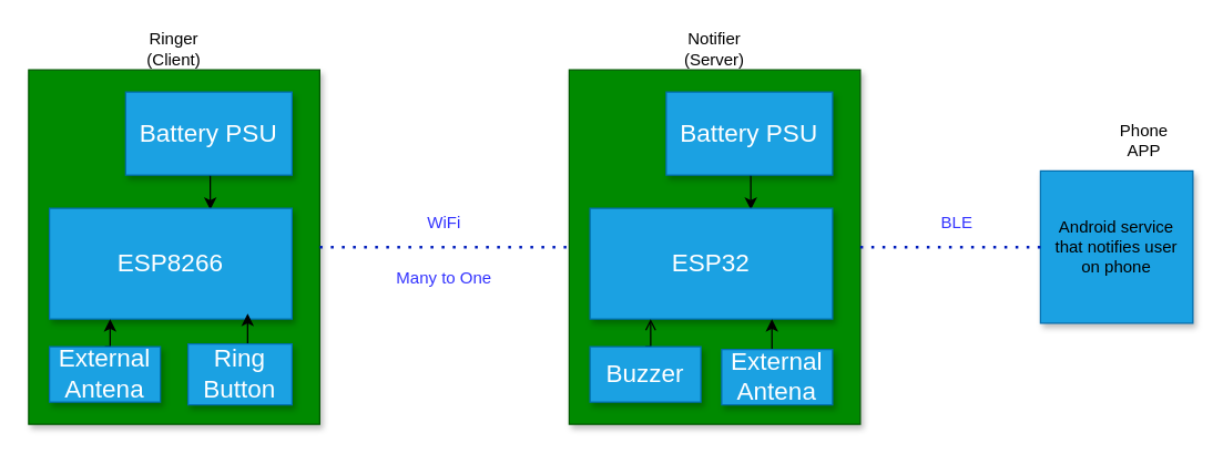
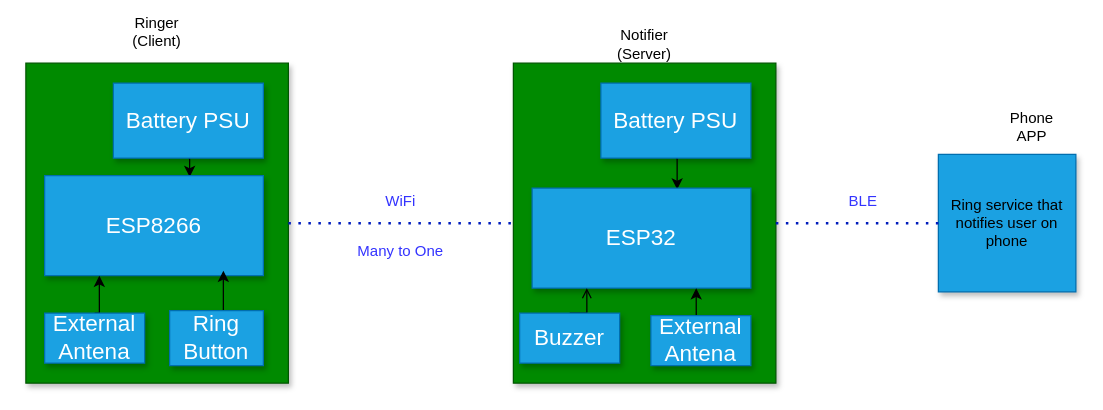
  <mxCell id="0" style=";html=1;" />
  <mxCell id="1" style=";html=1;" parent="0" />
  <mxCell id="2" value="" style="whiteSpace=wrap;html=1;shadow=1;fontSize=18;fillColor=#008a00;strokeColor=#005700;fontColor=#ffffff;" parent="1" vertex="1"><mxGeometry x="20" y="50" width="210" height="256" as="geometry" /></mxCell>
  <mxCell id="3" style="edgeStyle=orthogonalEdgeStyle;rounded=0;orthogonalLoop=1;jettySize=auto;html=1;exitX=0.5;exitY=1;exitDx=0;exitDy=0;entryX=0.663;entryY=0.013;entryDx=0;entryDy=0;entryPerimeter=0;" parent="1" source="4" target="6" edge="1"><mxGeometry relative="1" as="geometry" /></mxCell>
  <mxCell id="4" value="Battery PSU" style="whiteSpace=wrap;html=1;shadow=1;fontSize=18;fillColor=#1ba1e2;strokeColor=#006EAF;fontColor=#ffffff;" parent="1" vertex="1"><mxGeometry x="90" y="66" width="120" height="60" as="geometry" /></mxCell>
- <mxCell id="5" value="Ringer (Client)" style="text;html=1;strokeColor=none;fillColor=none;align=center;verticalAlign=middle;whiteSpace=wrap;rounded=0;" parent="1" vertex="1"><mxGeometry x="95" y="20" width="60" height="30" as="geometry" /></mxCell>
- <mxCell id="6" value="ESP8266" style="whiteSpace=wrap;html=1;shadow=1;fontSize=18;fillColor=#1ba1e2;strokeColor=#006EAF;fontColor=#ffffff;" parent="1" vertex="1"><mxGeometry x="35" y="150" width="175" height="80" as="geometry" /></mxCell>
+ <mxCell id="5" value="Ringer (Client)" style="text;html=1;strokeColor=none;fillColor=none;align=center;verticalAlign=middle;whiteSpace=wrap;rounded=0;" parent="1" vertex="1"><mxGeometry x="95" y="10" width="60" height="30" as="geometry" /></mxCell>
+ <mxCell id="6" value="ESP8266" style="whiteSpace=wrap;html=1;shadow=1;fontSize=18;fillColor=#1ba1e2;strokeColor=#006EAF;fontColor=#ffffff;" parent="1" vertex="1"><mxGeometry x="35" y="140" width="175" height="80" as="geometry" /></mxCell>
  <mxCell id="7" style="edgeStyle=orthogonalEdgeStyle;rounded=0;orthogonalLoop=1;jettySize=auto;html=1;exitX=0.5;exitY=0;exitDx=0;exitDy=0;entryX=0.25;entryY=1;entryDx=0;entryDy=0;" parent="1" source="8" target="6" edge="1"><mxGeometry relative="1" as="geometry" /></mxCell>
  <mxCell id="8" value="External Antena" style="whiteSpace=wrap;html=1;shadow=1;fontSize=18;fillColor=#1ba1e2;strokeColor=#006EAF;fontColor=#ffffff;" parent="1" vertex="1"><mxGeometry x="35" y="250" width="80" height="40" as="geometry" /></mxCell>
  <mxCell id="9" style="edgeStyle=orthogonalEdgeStyle;rounded=0;orthogonalLoop=1;jettySize=auto;html=1;exitX=0.5;exitY=0;exitDx=0;exitDy=0;entryX=0.817;entryY=0.95;entryDx=0;entryDy=0;entryPerimeter=0;" parent="1" source="10" target="6" edge="1"><mxGeometry relative="1" as="geometry" /></mxCell>
  <mxCell id="10" value="Ring Button" style="whiteSpace=wrap;html=1;shadow=1;fontSize=18;fillColor=#1ba1e2;strokeColor=#006EAF;fontColor=#ffffff;" parent="1" vertex="1"><mxGeometry x="135" y="248" width="75" height="44" as="geometry" /></mxCell>
  <mxCell id="11" value="" style="whiteSpace=wrap;html=1;shadow=1;fontSize=18;fillColor=#008a00;strokeColor=#005700;fontColor=#ffffff;" parent="1" vertex="1"><mxGeometry x="410" y="50" width="210" height="256" as="geometry" /></mxCell>
  <mxCell id="12" style="edgeStyle=orthogonalEdgeStyle;rounded=0;orthogonalLoop=1;jettySize=auto;html=1;exitX=0.5;exitY=1;exitDx=0;exitDy=0;entryX=0.663;entryY=0.013;entryDx=0;entryDy=0;entryPerimeter=0;" parent="1" source="13" target="15" edge="1"><mxGeometry relative="1" as="geometry" /></mxCell>
  <mxCell id="13" value="Battery PSU" style="whiteSpace=wrap;html=1;shadow=1;fontSize=18;fillColor=#1ba1e2;strokeColor=#006EAF;fontColor=#ffffff;" parent="1" vertex="1"><mxGeometry x="480" y="66" width="120" height="60" as="geometry" /></mxCell>
  <mxCell id="14" value="Notifier (Server)" style="text;html=1;strokeColor=none;fillColor=none;align=center;verticalAlign=middle;whiteSpace=wrap;rounded=0;" parent="1" vertex="1"><mxGeometry x="485" y="20" width="60" height="30" as="geometry" /></mxCell>
  <mxCell id="15" value="ESP32" style="whiteSpace=wrap;html=1;shadow=1;fontSize=18;fillColor=#1ba1e2;strokeColor=#006EAF;fontColor=#ffffff;" parent="1" vertex="1"><mxGeometry x="425" y="150" width="175" height="80" as="geometry" /></mxCell>
  <mxCell id="16" style="edgeStyle=orthogonalEdgeStyle;rounded=0;orthogonalLoop=1;jettySize=auto;html=1;exitX=0.5;exitY=0;exitDx=0;exitDy=0;entryX=0.25;entryY=1;entryDx=0;entryDy=0;endArrow=open;" parent="1" source="17" target="15" edge="1"><mxGeometry relative="1" as="geometry" /></mxCell>
- <mxCell id="17" value="Buzzer" style="whiteSpace=wrap;html=1;shadow=1;fontSize=18;fillColor=#1ba1e2;strokeColor=#006EAF;fontColor=#ffffff;" parent="1" vertex="1"><mxGeometry x="425" y="250" width="80" height="40" as="geometry" /></mxCell>
+ <mxCell id="17" value="Buzzer" style="whiteSpace=wrap;html=1;shadow=1;fontSize=18;fillColor=#1ba1e2;strokeColor=#006EAF;fontColor=#ffffff;" parent="1" vertex="1"><mxGeometry x="415" y="250" width="80" height="40" as="geometry" /></mxCell>
  <mxCell id="18" value="WiFi" style="text;html=1;strokeColor=none;fillColor=none;align=center;verticalAlign=middle;whiteSpace=wrap;rounded=0;fontColor=#3333FF;" parent="1" vertex="1"><mxGeometry x="290" y="146" width="60" height="30" as="geometry" /></mxCell>
  <mxCell id="19" value="Many to One" style="text;html=1;strokeColor=none;fillColor=none;align=center;verticalAlign=middle;whiteSpace=wrap;rounded=0;fontColor=#3333FF;" parent="1" vertex="1"><mxGeometry x="280" y="186" width="80" height="30" as="geometry" /></mxCell>
  <mxCell id="20" value="" style="whiteSpace=wrap;html=1;shadow=1;fontSize=18;fillColor=#1ba1e2;strokeColor=#006EAF;fontColor=#ffffff;" parent="1" vertex="1"><mxGeometry x="750" y="123" width="110" height="110" as="geometry" /></mxCell>
  <mxCell id="21" value="Phone APP" style="text;html=1;strokeColor=none;fillColor=none;align=center;verticalAlign=middle;whiteSpace=wrap;rounded=0;" parent="1" vertex="1"><mxGeometry x="795" y="86" width="60" height="30" as="geometry" /></mxCell>
  <mxCell id="22" value="" style="endArrow=none;dashed=1;html=1;dashPattern=1 3;strokeWidth=2;rounded=0;exitX=1;exitY=0.5;exitDx=0;exitDy=0;entryX=0;entryY=0.5;entryDx=0;entryDy=0;fillColor=#0050ef;strokeColor=#001DBC;" parent="1" source="2" target="11" edge="1"><mxGeometry width="50" height="50" relative="1" as="geometry"><mxPoint x="320" y="346" as="sourcePoint" /><mxPoint x="370" y="296" as="targetPoint" /></mxGeometry></mxCell>
  <mxCell id="23" value="" style="endArrow=none;dashed=1;html=1;dashPattern=1 3;strokeWidth=2;rounded=0;entryX=0;entryY=0.5;entryDx=0;entryDy=0;exitX=1;exitY=0.5;exitDx=0;exitDy=0;fontColor=#3333FF;fillColor=#0050ef;strokeColor=#001DBC;" parent="1" source="11" target="20" edge="1"><mxGeometry width="50" height="50" relative="1" as="geometry"><mxPoint x="620" y="176" as="sourcePoint" /><mxPoint x="420" y="188" as="targetPoint" /></mxGeometry></mxCell>
  <mxCell id="24" value="BLE" style="text;html=1;strokeColor=none;fillColor=none;align=center;verticalAlign=middle;whiteSpace=wrap;rounded=0;fontColor=#3333FF;" parent="1" vertex="1"><mxGeometry x="660" y="146" width="60" height="30" as="geometry" /></mxCell>
- <mxCell id="25" value="Android service that notifies user on phone" style="text;html=1;strokeColor=none;fillColor=none;align=center;verticalAlign=middle;whiteSpace=wrap;rounded=0;" parent="1" vertex="1"><mxGeometry x="755" y="163" width="100" height="30" as="geometry" /></mxCell>
+ <mxCell id="25" value="Ring service that notifies user on phone" style="text;html=1;strokeColor=none;fillColor=none;align=center;verticalAlign=middle;whiteSpace=wrap;rounded=0;" parent="1" vertex="1"><mxGeometry x="755" y="163" width="100" height="30" as="geometry" /></mxCell>
  <mxCell id="26" style="edgeStyle=orthogonalEdgeStyle;rounded=0;orthogonalLoop=1;jettySize=auto;html=1;exitX=0.5;exitY=0;exitDx=0;exitDy=0;entryX=0.75;entryY=1;entryDx=0;entryDy=0;" parent="1" source="27" target="15" edge="1"><mxGeometry relative="1" as="geometry" /></mxCell>
  <mxCell id="27" value="External Antena" style="whiteSpace=wrap;html=1;shadow=1;fontSize=18;fillColor=#1ba1e2;strokeColor=#006EAF;fontColor=#ffffff;" parent="1" vertex="1"><mxGeometry x="520" y="252" width="80" height="40" as="geometry" /></mxCell>
